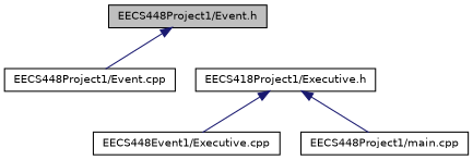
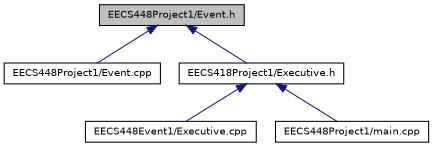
  digraph {
    node [color=black fillcolor=white fontname=Helvetica fontsize=10 shape=record style=filled]
    edge [color=midnightblue dir=back fontname=Helvetica fontsize=10 labelfontname=Helvetica labelfontsize=10 style=solid]
    n1 [fillcolor=grey75 fontcolor=black height=0.2 label="EECS448Project1/Event.h" width=0.4]
    n2 [height=0.2 label="EECS448Project1/Event.cpp" width=0.4]
    n3 [height=0.2 label="EECS418Project1/Executive.h" width=0.4]
    n4 [height=0.2 label="EECS448Event1/Executive.cpp" width=0.4]
    n5 [height=0.2 label="EECS448Project1/main.cpp" width=0.4]
    n1 -> n2
+   n1 -> n3
    n3 -> n4
    n3 -> n5
  }
